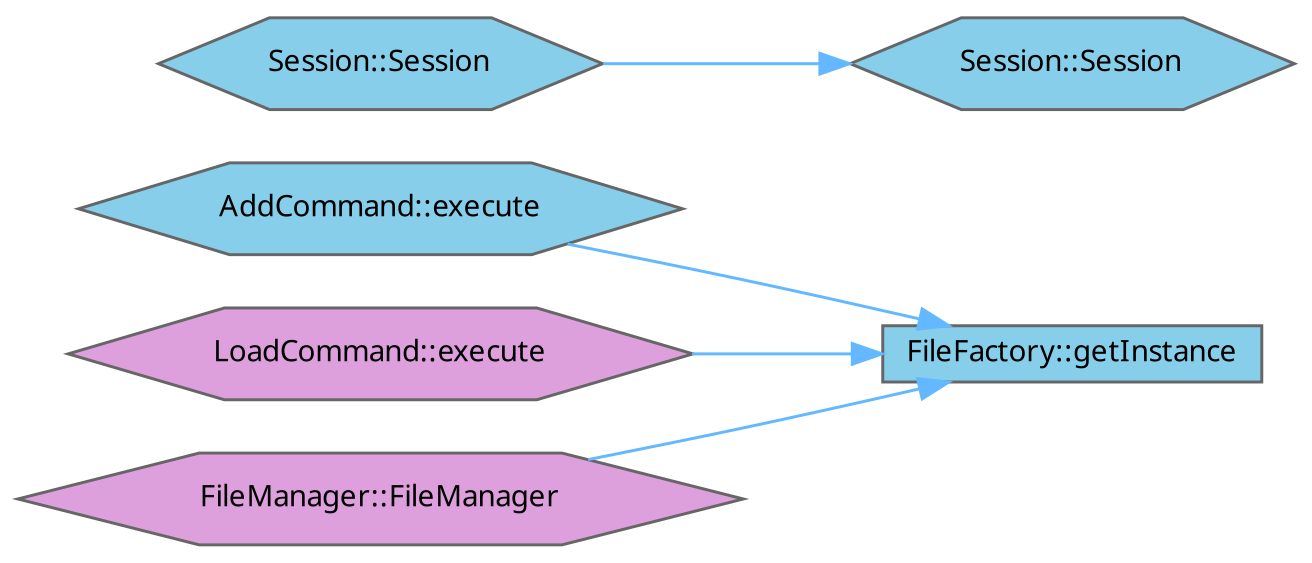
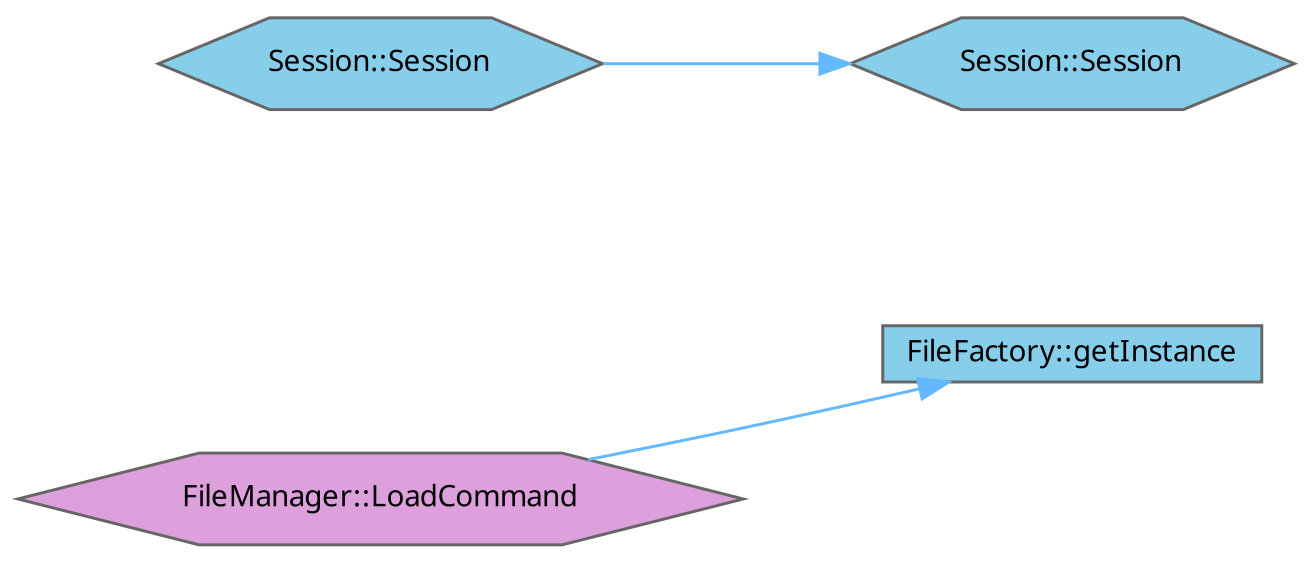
  digraph {
    fontname="Noto Sans"
    rankdir=RL
    node [color=grey40 fillcolor=skyblue fontname="Noto Sans" fontsize=10 shape=hexagon style=filled]
    edge [color=steelblue1 dir=back fontname="Noto Sans" fontsize=10 labelfontname=Helvetica labelfontsize=10 style=solid]
    n1 [color=gray40 fontcolor=black height=0.2 label="FileFactory::getInstance" shape=box width=0.4]
-   n2 [height=0.2 label="AddCommand::execute" width=0.4]
-   n3 [fillcolor=plum height=0.2 label="LoadCommand::execute" width=0.4]
-   n4 [fillcolor=plum height=0.2 label="FileManager::FileManager" width=0.4]
+   n4 [fillcolor=plum height=0.2 label="FileManager::LoadCommand" width=0.4]
    n5 [height=0.2 label="Session::Session" width=0.4]
    n6 [height=0.2 label="Session::Session" width=0.4]
-   n1 -> n2
-   n1 -> n3
    n1 -> n4
    n5 -> n6
  }
